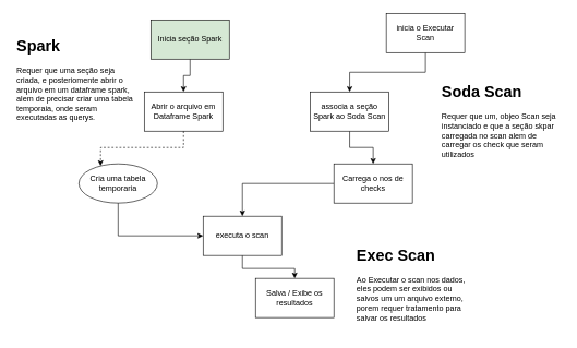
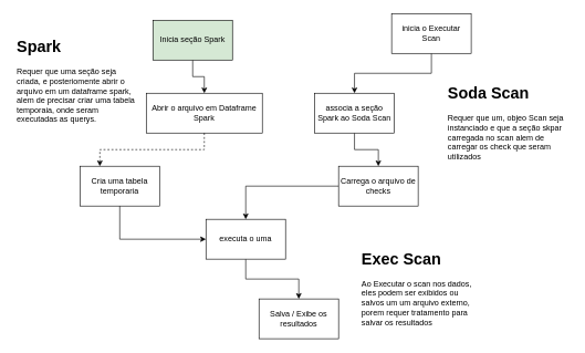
  <mxCell id="0" />
  <mxCell id="1" parent="0" />
- <mxCell id="2" value="Abrir o arquivo em Dataframe Spark" style="rounded=0;whiteSpace=wrap;html=1;" parent="1" vertex="1"><mxGeometry x="220" y="140" width="120" height="60" as="geometry" /></mxCell>
+ <mxCell id="2" value="Abrir o arquivo em Dataframe Spark" style="rounded=0;whiteSpace=wrap;html=1;" parent="1" vertex="1"><mxGeometry x="220" y="140" width="175" height="60" as="geometry" /></mxCell>
  <mxCell id="3" style="edgeStyle=orthogonalEdgeStyle;rounded=0;orthogonalLoop=1;jettySize=auto;html=1;" parent="1" source="4" target="2" edge="1"><mxGeometry relative="1" as="geometry" /></mxCell>
  <mxCell id="4" value="Inicia seção Spark" style="whiteSpace=wrap;html=1;rounded=0;fillColor=#d5e8d4;" parent="1" vertex="1"><mxGeometry x="230" y="30" width="120" height="60" as="geometry" /></mxCell>
  <mxCell id="5" value="" style="edgeStyle=orthogonalEdgeStyle;rounded=0;orthogonalLoop=1;jettySize=auto;html=1;" parent="1" source="6" target="8" edge="1"><mxGeometry relative="1" as="geometry" /></mxCell>
  <mxCell id="6" value="inicia o Executar Scan" style="whiteSpace=wrap;html=1;rounded=0;" parent="1" vertex="1"><mxGeometry x="590" y="20" width="120" height="60" as="geometry" /></mxCell>
  <mxCell id="7" value="" style="edgeStyle=orthogonalEdgeStyle;rounded=0;orthogonalLoop=1;jettySize=auto;html=1;" parent="1" source="8" target="10" edge="1"><mxGeometry relative="1" as="geometry" /></mxCell>
  <mxCell id="8" value="associa a seção Spark ao Soda Scan" style="whiteSpace=wrap;html=1;rounded=0;" parent="1" vertex="1"><mxGeometry x="474" y="140" width="120" height="60" as="geometry" /></mxCell>
  <mxCell id="9" style="edgeStyle=orthogonalEdgeStyle;rounded=0;orthogonalLoop=1;jettySize=auto;html=1;" parent="1" source="10" target="12" edge="1"><mxGeometry relative="1" as="geometry" /></mxCell>
- <mxCell id="10" value="Carrega o nos de checks" style="whiteSpace=wrap;html=1;rounded=0;" parent="1" vertex="1"><mxGeometry x="510" y="250" width="120" height="60" as="geometry" /></mxCell>
+ <mxCell id="10" value="Carrega o arquivo de checks" style="whiteSpace=wrap;html=1;rounded=0;" parent="1" vertex="1"><mxGeometry x="510" y="250" width="120" height="60" as="geometry" /></mxCell>
  <mxCell id="11" value="" style="edgeStyle=orthogonalEdgeStyle;rounded=0;orthogonalLoop=1;jettySize=auto;html=1;" parent="1" source="12" target="13" edge="1"><mxGeometry relative="1" as="geometry" /></mxCell>
- <mxCell id="12" value="executa o scan" style="whiteSpace=wrap;html=1;rounded=0;" parent="1" vertex="1"><mxGeometry x="310" y="330" width="120" height="60" as="geometry" /></mxCell>
- <mxCell id="13" value="Salva / Exibe os resultados" style="whiteSpace=wrap;html=1;rounded=0;" parent="1" vertex="1"><mxGeometry x="390" y="425" width="120" height="60" as="geometry" /></mxCell>
+ <mxCell id="12" value="executa o uma" style="whiteSpace=wrap;html=1;rounded=0;" parent="1" vertex="1"><mxGeometry x="310" y="330" width="120" height="60" as="geometry" /></mxCell>
+ <mxCell id="13" value="Salva / Exibe os resultados" style="whiteSpace=wrap;html=1;rounded=0;" parent="1" vertex="1"><mxGeometry x="390" y="450" width="120" height="60" as="geometry" /></mxCell>
  <mxCell id="14" value="&lt;h1&gt;Spark&lt;/h1&gt;&lt;p&gt;Requer que uma seção seja criada, e posteriomente abrir o arquivo em um dataframe spark, alem de precisar criar uma tabela temporaia, onde seram executadas as querys.&lt;/p&gt;" style="text;html=1;strokeColor=none;fillColor=none;spacing=5;spacingTop=-20;whiteSpace=wrap;overflow=hidden;rounded=0;" parent="1" vertex="1"><mxGeometry x="20" y="50" width="190" height="150" as="geometry" /></mxCell>
  <mxCell id="15" value="&lt;h1&gt;Soda Scan&lt;/h1&gt;&lt;p&gt;Requer que um, objeo Scan seja instanciado e que a seção skpar carregada no scan alem de carregar os check que seram utilizados&lt;/p&gt;" style="text;html=1;strokeColor=none;fillColor=none;spacing=5;spacingTop=-20;whiteSpace=wrap;overflow=hidden;rounded=0;" parent="1" vertex="1"><mxGeometry x="670" y="120" width="190" height="120" as="geometry" /></mxCell>
- <mxCell id="16" value="Cria uma tabela temporaria" style="ellipse;whiteSpace=wrap;html=1;" parent="1" vertex="1"><mxGeometry x="120" y="250" width="120" height="60" as="geometry" /></mxCell>
+ <mxCell id="16" value="Cria uma tabela temporaria" style="whiteSpace=wrap;html=1;rounded=0;" parent="1" vertex="1"><mxGeometry x="120" y="250" width="120" height="60" as="geometry" /></mxCell>
  <mxCell id="17" style="edgeStyle=orthogonalEdgeStyle;rounded=0;orthogonalLoop=1;jettySize=auto;html=1;entryX=0.25;entryY=0;entryDx=0;entryDy=0;dashed=1;" parent="1" source="2" target="16" edge="1"><mxGeometry relative="1" as="geometry"><mxPoint x="-10" y="260" as="sourcePoint" /><mxPoint x="-150" y="310" as="targetPoint" /></mxGeometry></mxCell>
  <mxCell id="18" style="edgeStyle=orthogonalEdgeStyle;rounded=0;orthogonalLoop=1;jettySize=auto;html=1;exitX=0.5;exitY=1;exitDx=0;exitDy=0;entryX=0;entryY=0.5;entryDx=0;entryDy=0;" parent="1" source="16" target="12" edge="1"><mxGeometry relative="1" as="geometry"><mxPoint x="530" y="300" as="sourcePoint" /><mxPoint x="390" y="350" as="targetPoint" /></mxGeometry></mxCell>
  <mxCell id="19" value="&lt;h1&gt;Exec Scan&lt;/h1&gt;&lt;p&gt;Ao Executar o scan nos dados, eles podem ser exibidos ou salvos um um arquivo externo, porem requer tratamento para salvar os resultados&lt;/p&gt;" style="text;html=1;strokeColor=none;fillColor=none;spacing=5;spacingTop=-20;whiteSpace=wrap;overflow=hidden;rounded=0;" parent="1" vertex="1"><mxGeometry x="540" y="370" width="190" height="130" as="geometry" /></mxCell>
